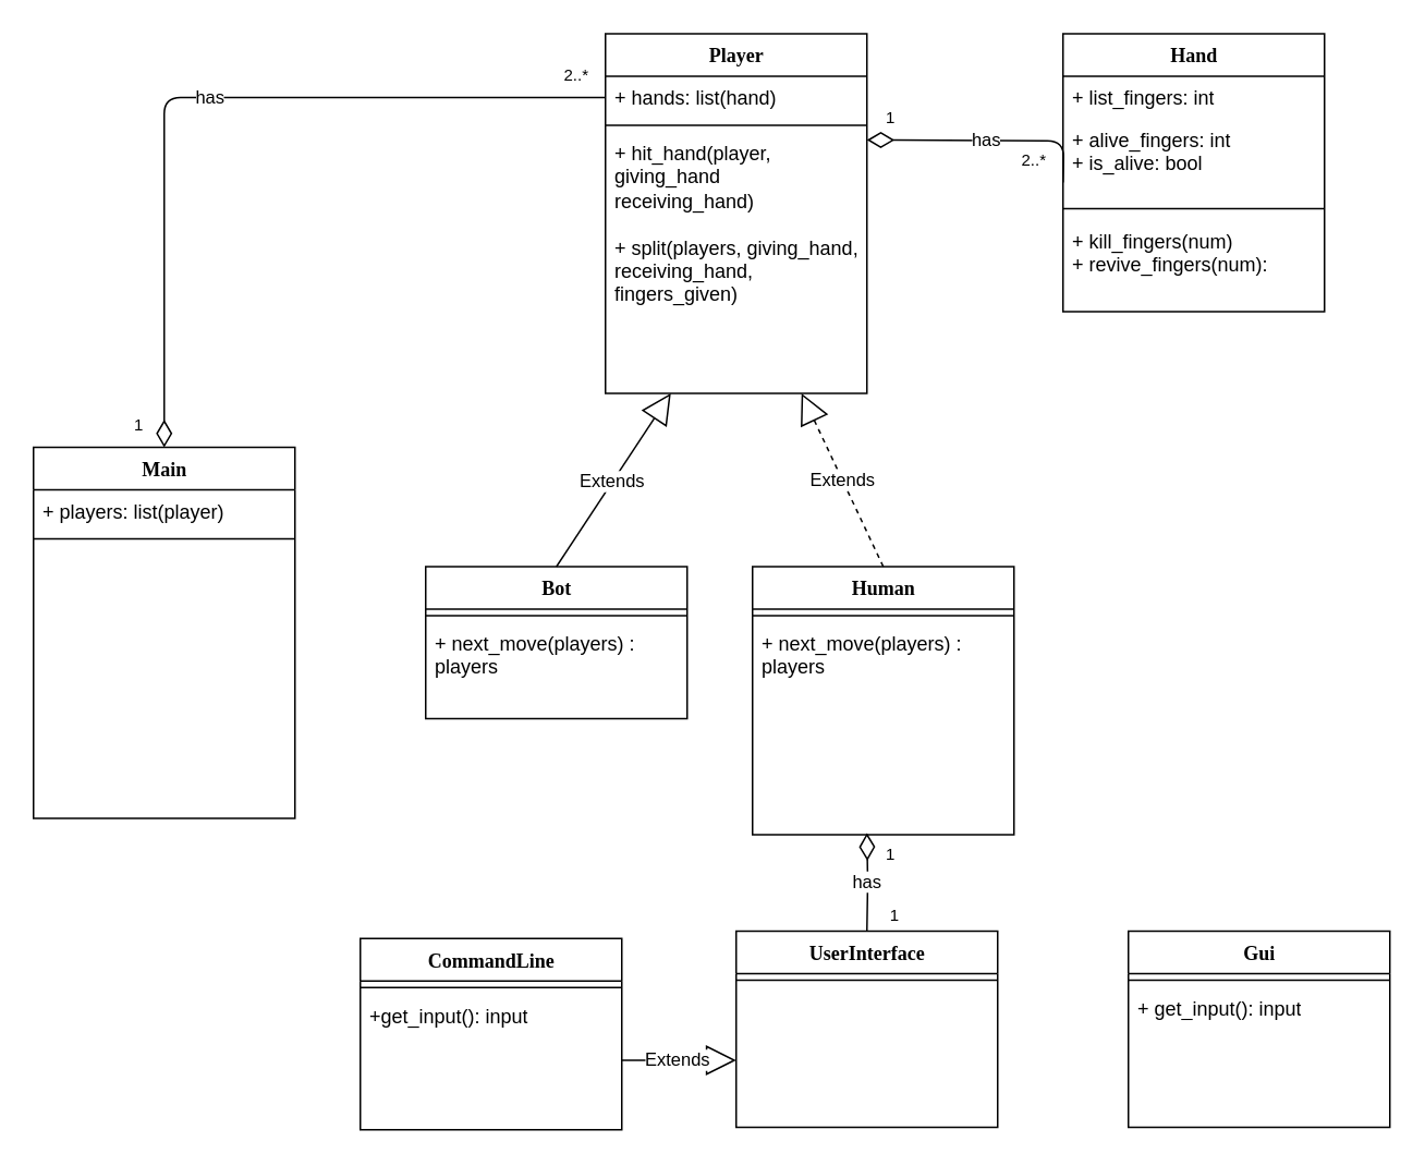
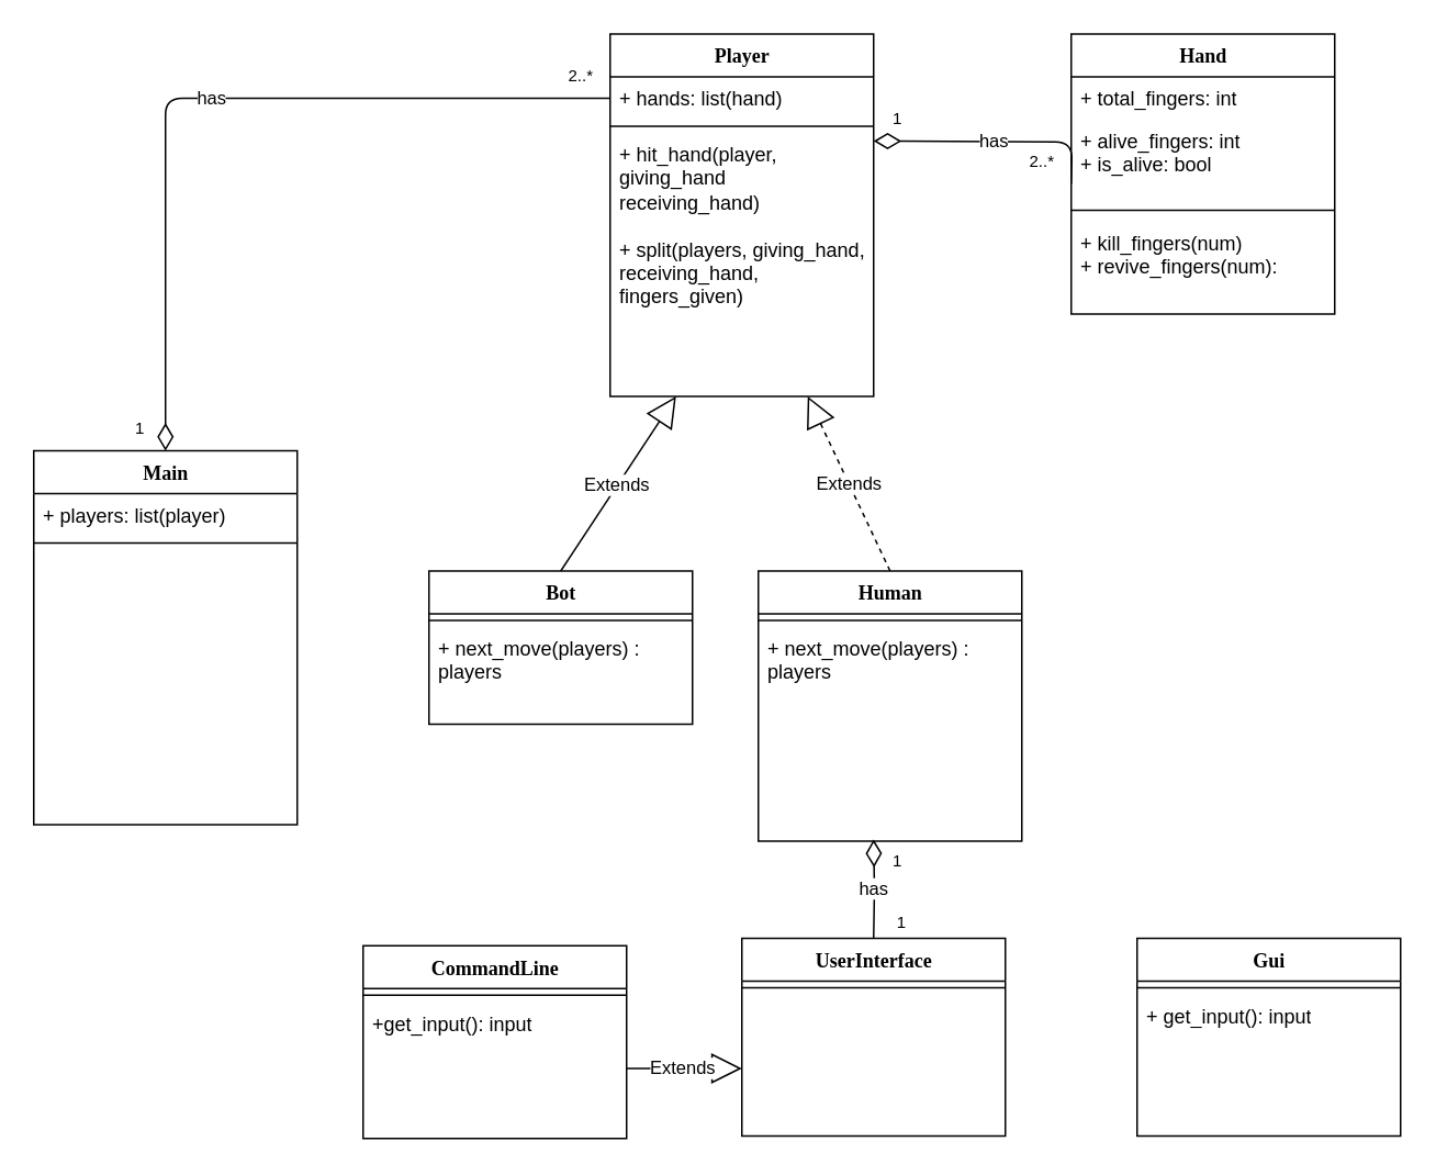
  <mxCell id="0" />
  <mxCell id="1" parent="0" />
  <mxCell id="2" value="Main&lt;br&gt;" style="swimlane;html=1;fontStyle=1;align=center;verticalAlign=top;childLayout=stackLayout;horizontal=1;startSize=26;horizontalStack=0;resizeParent=1;resizeLast=0;collapsible=1;marginBottom=0;swimlaneFillColor=#ffffff;rounded=0;shadow=0;comic=0;labelBackgroundColor=none;strokeColor=#000000;strokeWidth=1;fillColor=none;fontFamily=Verdana;fontSize=12;fontColor=#000000;" parent="1" vertex="1"><mxGeometry x="20" y="273" width="160" height="227" as="geometry" /></mxCell>
  <mxCell id="3" value="+ players: list(player)" style="text;html=1;strokeColor=none;fillColor=none;align=left;verticalAlign=top;spacingLeft=4;spacingRight=4;whiteSpace=wrap;overflow=hidden;rotatable=0;points=[[0,0.5],[1,0.5]];portConstraint=eastwest;" parent="2" vertex="1"><mxGeometry y="26" width="160" height="26" as="geometry" /></mxCell>
  <mxCell id="4" value="" style="line;html=1;strokeWidth=1;fillColor=none;align=left;verticalAlign=middle;spacingTop=-1;spacingLeft=3;spacingRight=3;rotatable=0;labelPosition=right;points=[];portConstraint=eastwest;" parent="2" vertex="1"><mxGeometry y="52" width="160" height="8" as="geometry" /></mxCell>
  <mxCell id="5" value="Player" style="swimlane;html=1;fontStyle=1;align=center;verticalAlign=top;childLayout=stackLayout;horizontal=1;startSize=26;horizontalStack=0;resizeParent=1;resizeLast=0;collapsible=1;marginBottom=0;swimlaneFillColor=#ffffff;rounded=0;shadow=0;comic=0;labelBackgroundColor=none;strokeColor=#000000;strokeWidth=1;fillColor=none;fontFamily=Verdana;fontSize=12;fontColor=#000000;" parent="1" vertex="1"><mxGeometry x="370" y="20" width="160" height="220" as="geometry" /></mxCell>
  <mxCell id="6" value="+ hands: list(hand)" style="text;html=1;strokeColor=none;fillColor=none;align=left;verticalAlign=top;spacingLeft=4;spacingRight=4;whiteSpace=wrap;overflow=hidden;rotatable=0;points=[[0,0.5],[1,0.5]];portConstraint=eastwest;" parent="5" vertex="1"><mxGeometry y="26" width="160" height="26" as="geometry" /></mxCell>
  <mxCell id="7" value="" style="line;html=1;strokeWidth=1;fillColor=none;align=left;verticalAlign=middle;spacingTop=-1;spacingLeft=3;spacingRight=3;rotatable=0;labelPosition=right;points=[];portConstraint=eastwest;" parent="5" vertex="1"><mxGeometry y="52" width="160" height="8" as="geometry" /></mxCell>
  <mxCell id="8" value="+ hit_hand(player, giving_hand&lt;br&gt;receiving_hand)&lt;br&gt;&lt;br&gt;+ split(players, giving_hand, receiving_hand, fingers_given)" style="text;html=1;strokeColor=none;fillColor=none;align=left;verticalAlign=top;spacingLeft=4;spacingRight=4;whiteSpace=wrap;overflow=hidden;rotatable=0;points=[[0,0.5],[1,0.5]];portConstraint=eastwest;" parent="5" vertex="1"><mxGeometry y="60" width="160" height="120" as="geometry" /></mxCell>
  <mxCell id="9" value="Bot&lt;br&gt;" style="swimlane;html=1;fontStyle=1;align=center;verticalAlign=top;childLayout=stackLayout;horizontal=1;startSize=26;horizontalStack=0;resizeParent=1;resizeLast=0;collapsible=1;marginBottom=0;swimlaneFillColor=#ffffff;rounded=0;shadow=0;comic=0;labelBackgroundColor=none;strokeColor=#000000;strokeWidth=1;fillColor=none;fontFamily=Verdana;fontSize=12;fontColor=#000000;" parent="1" vertex="1"><mxGeometry x="260" y="346" width="160" height="93" as="geometry" /></mxCell>
  <mxCell id="10" value="" style="line;html=1;strokeWidth=1;fillColor=none;align=left;verticalAlign=middle;spacingTop=-1;spacingLeft=3;spacingRight=3;rotatable=0;labelPosition=right;points=[];portConstraint=eastwest;" parent="9" vertex="1"><mxGeometry y="26" width="160" height="8" as="geometry" /></mxCell>
  <mxCell id="11" value="+ next_move(players) : players" style="text;html=1;strokeColor=none;fillColor=none;align=left;verticalAlign=top;spacingLeft=4;spacingRight=4;whiteSpace=wrap;overflow=hidden;rotatable=0;points=[[0,0.5],[1,0.5]];portConstraint=eastwest;" vertex="1" parent="9"><mxGeometry y="34" width="160" height="40" as="geometry" /></mxCell>
  <mxCell id="12" value="Human" style="swimlane;html=1;fontStyle=1;align=center;verticalAlign=top;childLayout=stackLayout;horizontal=1;startSize=26;horizontalStack=0;resizeParent=1;resizeLast=0;collapsible=1;marginBottom=0;swimlaneFillColor=#ffffff;rounded=0;shadow=0;comic=0;labelBackgroundColor=none;strokeColor=#000000;strokeWidth=1;fillColor=none;fontFamily=Verdana;fontSize=12;fontColor=#000000;" parent="1" vertex="1"><mxGeometry x="460" y="346" width="160" height="164" as="geometry" /></mxCell>
  <mxCell id="13" value="" style="line;html=1;strokeWidth=1;fillColor=none;align=left;verticalAlign=middle;spacingTop=-1;spacingLeft=3;spacingRight=3;rotatable=0;labelPosition=right;points=[];portConstraint=eastwest;" parent="12" vertex="1"><mxGeometry y="26" width="160" height="8" as="geometry" /></mxCell>
  <mxCell id="14" value="+ next_move(players) : players" style="text;html=1;strokeColor=none;fillColor=none;align=left;verticalAlign=top;spacingLeft=4;spacingRight=4;whiteSpace=wrap;overflow=hidden;rotatable=0;points=[[0,0.5],[1,0.5]];portConstraint=eastwest;" vertex="1" parent="12"><mxGeometry y="34" width="160" height="40" as="geometry" /></mxCell>
  <mxCell id="15" value="Hand" style="swimlane;html=1;fontStyle=1;align=center;verticalAlign=top;childLayout=stackLayout;horizontal=1;startSize=26;horizontalStack=0;resizeParent=1;resizeLast=0;collapsible=1;marginBottom=0;swimlaneFillColor=#ffffff;rounded=0;shadow=0;comic=0;labelBackgroundColor=none;strokeColor=#000000;strokeWidth=1;fillColor=none;fontFamily=Verdana;fontSize=12;fontColor=#000000;" parent="1" vertex="1"><mxGeometry x="650" y="20" width="160" height="170" as="geometry" /></mxCell>
- <mxCell id="16" value="+ list_fingers: int" style="text;html=1;strokeColor=none;fillColor=none;align=left;verticalAlign=top;spacingLeft=4;spacingRight=4;whiteSpace=wrap;overflow=hidden;rotatable=0;points=[[0,0.5],[1,0.5]];portConstraint=eastwest;" parent="15" vertex="1"><mxGeometry y="26" width="160" height="26" as="geometry" /></mxCell>
+ <mxCell id="16" value="+ total_fingers: int" style="text;html=1;strokeColor=none;fillColor=none;align=left;verticalAlign=top;spacingLeft=4;spacingRight=4;whiteSpace=wrap;overflow=hidden;rotatable=0;points=[[0,0.5],[1,0.5]];portConstraint=eastwest;" parent="15" vertex="1"><mxGeometry y="26" width="160" height="26" as="geometry" /></mxCell>
  <mxCell id="17" value="+ alive_fingers: int&lt;br&gt;+ is_alive: bool" style="text;html=1;strokeColor=none;fillColor=none;align=left;verticalAlign=top;spacingLeft=4;spacingRight=4;whiteSpace=wrap;overflow=hidden;rotatable=0;points=[[0,0.5],[1,0.5]];portConstraint=eastwest;" parent="15" vertex="1"><mxGeometry y="52" width="160" height="48" as="geometry" /></mxCell>
  <mxCell id="18" value="" style="line;html=1;strokeWidth=1;fillColor=none;align=left;verticalAlign=middle;spacingTop=-1;spacingLeft=3;spacingRight=3;rotatable=0;labelPosition=right;points=[];portConstraint=eastwest;" parent="15" vertex="1"><mxGeometry y="100" width="160" height="14" as="geometry" /></mxCell>
  <mxCell id="19" value="+ kill_fingers(num)&lt;br&gt;+ revive_fingers(num):&amp;nbsp;" style="text;html=1;strokeColor=none;fillColor=none;align=left;verticalAlign=top;spacingLeft=4;spacingRight=4;whiteSpace=wrap;overflow=hidden;rotatable=0;points=[[0,0.5],[1,0.5]];portConstraint=eastwest;" parent="15" vertex="1"><mxGeometry y="114" width="160" height="56" as="geometry" /></mxCell>
  <mxCell id="20" value="Gui" style="swimlane;html=1;fontStyle=1;align=center;verticalAlign=top;childLayout=stackLayout;horizontal=1;startSize=26;horizontalStack=0;resizeParent=1;resizeLast=0;collapsible=1;marginBottom=0;swimlaneFillColor=#ffffff;rounded=0;shadow=0;comic=0;labelBackgroundColor=none;strokeColor=#000000;strokeWidth=1;fillColor=none;fontFamily=Verdana;fontSize=12;fontColor=#000000;" parent="1" vertex="1"><mxGeometry x="690" y="569" width="160" height="120" as="geometry"><mxRectangle x="500" y="580" width="50" height="26" as="alternateBounds" /></mxGeometry></mxCell>
  <mxCell id="21" value="" style="line;html=1;strokeWidth=1;fillColor=none;align=left;verticalAlign=middle;spacingTop=-1;spacingLeft=3;spacingRight=3;rotatable=0;labelPosition=right;points=[];portConstraint=eastwest;" parent="20" vertex="1"><mxGeometry y="26" width="160" height="8" as="geometry" /></mxCell>
  <mxCell id="22" value="+ get_input(): input" style="text;html=1;strokeColor=none;fillColor=none;align=left;verticalAlign=top;spacingLeft=4;spacingRight=4;whiteSpace=wrap;overflow=hidden;rotatable=0;points=[[0,0.5],[1,0.5]];portConstraint=eastwest;" parent="20" vertex="1"><mxGeometry y="34" width="160" height="26" as="geometry" /></mxCell>
  <mxCell id="23" value="CommandLine" style="swimlane;html=1;fontStyle=1;align=center;verticalAlign=top;childLayout=stackLayout;horizontal=1;startSize=26;horizontalStack=0;resizeParent=1;resizeLast=0;collapsible=1;marginBottom=0;swimlaneFillColor=#ffffff;rounded=0;shadow=0;comic=0;labelBackgroundColor=none;strokeColor=#000000;strokeWidth=1;fillColor=none;fontFamily=Verdana;fontSize=12;fontColor=#000000;" parent="1" vertex="1"><mxGeometry x="220" y="573.5" width="160" height="117" as="geometry" /></mxCell>
  <mxCell id="24" value="" style="line;html=1;strokeWidth=1;fillColor=none;align=left;verticalAlign=middle;spacingTop=-1;spacingLeft=3;spacingRight=3;rotatable=0;labelPosition=right;points=[];portConstraint=eastwest;" parent="23" vertex="1"><mxGeometry y="26" width="160" height="8" as="geometry" /></mxCell>
  <mxCell id="25" value="+get_input(): input" style="text;html=1;strokeColor=none;fillColor=none;align=left;verticalAlign=top;spacingLeft=4;spacingRight=4;whiteSpace=wrap;overflow=hidden;rotatable=0;points=[[0,0.5],[1,0.5]];portConstraint=eastwest;" parent="23" vertex="1"><mxGeometry y="34" width="160" height="26" as="geometry" /></mxCell>
  <mxCell id="26" value="Extends" style="endArrow=block;endSize=16;endFill=0;html=1;exitX=0.5;exitY=0;exitDx=0;exitDy=0;entryX=0.25;entryY=1;entryDx=0;entryDy=0;" parent="1" source="9" target="5" edge="1"><mxGeometry x="-0.021" width="160" relative="1" as="geometry"><mxPoint x="320" y="300.5" as="sourcePoint" /><mxPoint x="480" y="300.5" as="targetPoint" /><mxPoint as="offset" /></mxGeometry></mxCell>
  <mxCell id="27" value="Extends" style="endArrow=block;endSize=16;endFill=0;html=1;exitX=0.5;exitY=0;exitDx=0;exitDy=0;entryX=0.75;entryY=1;entryDx=0;entryDy=0;dashed=1;" parent="1" source="12" target="5" edge="1"><mxGeometry width="160" relative="1" as="geometry"><mxPoint x="470" y="306.5" as="sourcePoint" /><mxPoint x="630" y="306.5" as="targetPoint" /></mxGeometry></mxCell>
  <mxCell id="28" value="has" style="endArrow=none;html=1;endSize=12;startArrow=diamondThin;startSize=14;startFill=0;edgeStyle=orthogonalEdgeStyle;endFill=0;entryX=0;entryY=0.5;entryDx=0;entryDy=0;exitX=1;exitY=0.5;exitDx=0;exitDy=0;" parent="1" edge="1"><mxGeometry relative="1" as="geometry"><mxPoint x="530" y="85" as="sourcePoint" /><mxPoint x="650" y="111" as="targetPoint" /></mxGeometry></mxCell>
  <mxCell id="29" value="1" style="resizable=0;html=1;align=left;verticalAlign=top;labelBackgroundColor=#ffffff;fontSize=10;" parent="28" connectable="0" vertex="1"><mxGeometry x="-1" relative="1" as="geometry"><mxPoint x="10" y="-26" as="offset" /></mxGeometry></mxCell>
  <mxCell id="30" value="2..*" style="resizable=0;html=1;align=right;verticalAlign=top;labelBackgroundColor=#ffffff;fontSize=10;" parent="28" connectable="0" vertex="1"><mxGeometry x="1" relative="1" as="geometry"><mxPoint x="-10" y="-26" as="offset" /></mxGeometry></mxCell>
  <mxCell id="31" value="" style="resizable=0;html=1;align=left;verticalAlign=top;labelBackgroundColor=#ffffff;fontSize=10;" parent="1" connectable="0" vertex="1"><mxGeometry x="500" y="518" as="geometry"><mxPoint x="10" y="8" as="offset" /></mxGeometry></mxCell>
  <mxCell id="32" value="has" style="endArrow=none;html=1;endSize=12;startArrow=diamondThin;startSize=14;startFill=0;edgeStyle=orthogonalEdgeStyle;endFill=0;entryX=0;entryY=0.5;entryDx=0;entryDy=0;exitX=0.5;exitY=0;exitDx=0;exitDy=0;" parent="1" source="2" target="6" edge="1"><mxGeometry relative="1" as="geometry"><mxPoint x="205" y="173" as="sourcePoint" /><mxPoint x="95" y="173" as="targetPoint" /></mxGeometry></mxCell>
  <mxCell id="33" value="1" style="resizable=0;html=1;align=left;verticalAlign=top;labelBackgroundColor=#ffffff;fontSize=10;" parent="32" connectable="0" vertex="1"><mxGeometry x="-1" relative="1" as="geometry"><mxPoint x="-20" y="-26" as="offset" /></mxGeometry></mxCell>
  <mxCell id="34" value="2..*" style="resizable=0;html=1;align=right;verticalAlign=top;labelBackgroundColor=#ffffff;fontSize=10;" parent="32" connectable="0" vertex="1"><mxGeometry x="1" relative="1" as="geometry"><mxPoint x="-10" y="-26" as="offset" /></mxGeometry></mxCell>
  <mxCell id="35" value="UserInterface&lt;br&gt;" style="swimlane;html=1;fontStyle=1;align=center;verticalAlign=top;childLayout=stackLayout;horizontal=1;startSize=26;horizontalStack=0;resizeParent=1;resizeLast=0;collapsible=1;marginBottom=0;swimlaneFillColor=#ffffff;rounded=0;shadow=0;comic=0;labelBackgroundColor=none;strokeColor=#000000;strokeWidth=1;fillColor=none;fontFamily=Verdana;fontSize=12;fontColor=#000000;" vertex="1" parent="1"><mxGeometry x="450" y="569" width="160" height="120" as="geometry" /></mxCell>
  <mxCell id="36" value="" style="line;html=1;strokeWidth=1;fillColor=none;align=left;verticalAlign=middle;spacingTop=-1;spacingLeft=3;spacingRight=3;rotatable=0;labelPosition=right;points=[];portConstraint=eastwest;" vertex="1" parent="35"><mxGeometry y="26" width="160" height="8" as="geometry" /></mxCell>
  <mxCell id="37" value="Extends" style="endArrow=block;endSize=16;endFill=0;html=1;" edge="1" parent="1"><mxGeometry x="-0.021" width="160" relative="1" as="geometry"><mxPoint x="380" y="648" as="sourcePoint" /><mxPoint x="450" y="648" as="targetPoint" /><mxPoint as="offset" /></mxGeometry></mxCell>
  <mxCell id="38" value="has" style="endArrow=none;html=1;endSize=12;startArrow=diamondThin;startSize=14;startFill=0;edgeStyle=orthogonalEdgeStyle;endFill=0;entryX=0.5;entryY=0;entryDx=0;entryDy=0;" edge="1" parent="1" target="35"><mxGeometry relative="1" as="geometry"><mxPoint x="530" y="509" as="sourcePoint" /><mxPoint x="555" y="529.167" as="targetPoint" /></mxGeometry></mxCell>
  <mxCell id="39" value="1" style="resizable=0;html=1;align=left;verticalAlign=top;labelBackgroundColor=#ffffff;fontSize=10;" connectable="0" vertex="1" parent="38"><mxGeometry x="-1" relative="1" as="geometry"><mxPoint x="10" y="0.5" as="offset" /></mxGeometry></mxCell>
  <mxCell id="40" value="1" style="resizable=0;html=1;align=right;verticalAlign=top;labelBackgroundColor=#ffffff;fontSize=10;" connectable="0" vertex="1" parent="38"><mxGeometry x="1" relative="1" as="geometry"><mxPoint x="20" y="-22" as="offset" /></mxGeometry></mxCell>
